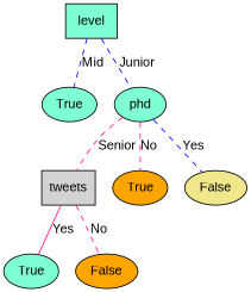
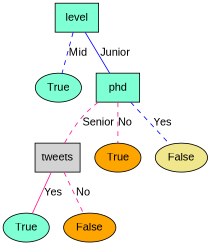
  graph {
    fontname="Liberation Sans"
    rankdir=TB
    node [fillcolor=aquamarine fontname="Liberation Sans" style=filled]
    edge [color=deeppink fontname="Liberation Sans" style=dashed]
    level [shape=box]
    n2 [label=True]
-   phd [shape=ellipse]
+   phd [shape=box]
    tweets [fillcolor=lightgrey shape=box]
    n5 [label=True]
    n6 [fillcolor=orange label=False]
    n7 [fillcolor=orange label=True]
    n8 [fillcolor=khaki label=False]
    level -- n2 [color=blue label=Mid]
-   level -- phd [color=blue label=Junior]
+   level -- phd [color=blue label=Junior style=solid]
    phd -- tweets [label=Senior]
    phd -- n7 [label=No]
    phd -- n8 [color=blue label=Yes]
    tweets -- n5 [label=Yes style=solid]
    tweets -- n6 [label=No]
  }
